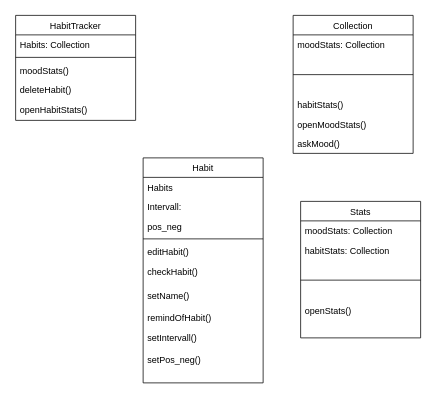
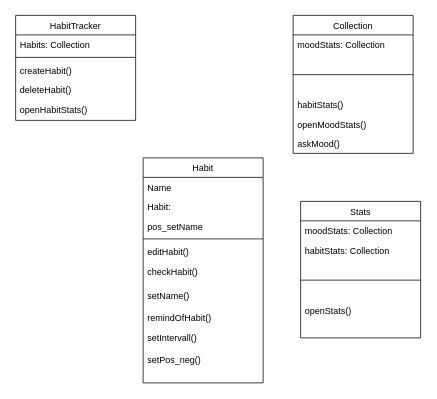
  <mxCell id="0" />
  <mxCell id="1" parent="0" />
  <mxCell id="2" value="Habit" style="swimlane;fontStyle=0;align=center;verticalAlign=top;childLayout=stackLayout;horizontal=1;startSize=26;horizontalStack=0;resizeParent=1;resizeLast=0;collapsible=1;marginBottom=0;rounded=0;shadow=0;strokeWidth=1;" parent="1" vertex="1"><mxGeometry x="190" y="210" width="160" height="300" as="geometry"><mxRectangle x="230" y="140" width="160" height="26" as="alternateBounds" /></mxGeometry></mxCell>
- <mxCell id="3" value="Habits" style="text;align=left;verticalAlign=top;spacingLeft=4;spacingRight=4;overflow=hidden;rotatable=0;points=[[0,0.5],[1,0.5]];portConstraint=eastwest;" parent="2" vertex="1"><mxGeometry y="26" width="160" height="26" as="geometry" /></mxCell>
- <mxCell id="4" value="Intervall: " style="text;align=left;verticalAlign=top;spacingLeft=4;spacingRight=4;overflow=hidden;rotatable=0;points=[[0,0.5],[1,0.5]];portConstraint=eastwest;rounded=0;shadow=0;html=0;" parent="2" vertex="1"><mxGeometry y="52" width="160" height="26" as="geometry" /></mxCell>
- <mxCell id="5" value="pos_neg" style="text;align=left;verticalAlign=top;spacingLeft=4;spacingRight=4;overflow=hidden;rotatable=0;points=[[0,0.5],[1,0.5]];portConstraint=eastwest;rounded=0;shadow=0;html=0;" parent="2" vertex="1"><mxGeometry y="78" width="160" height="26" as="geometry" /></mxCell>
+ <mxCell id="3" value="Name" style="text;align=left;verticalAlign=top;spacingLeft=4;spacingRight=4;overflow=hidden;rotatable=0;points=[[0,0.5],[1,0.5]];portConstraint=eastwest;" parent="2" vertex="1"><mxGeometry y="26" width="160" height="26" as="geometry" /></mxCell>
+ <mxCell id="4" value="Habit: " style="text;align=left;verticalAlign=top;spacingLeft=4;spacingRight=4;overflow=hidden;rotatable=0;points=[[0,0.5],[1,0.5]];portConstraint=eastwest;rounded=0;shadow=0;html=0;" parent="2" vertex="1"><mxGeometry y="52" width="160" height="26" as="geometry" /></mxCell>
+ <mxCell id="5" value="pos_setName" style="text;align=left;verticalAlign=top;spacingLeft=4;spacingRight=4;overflow=hidden;rotatable=0;points=[[0,0.5],[1,0.5]];portConstraint=eastwest;rounded=0;shadow=0;html=0;" parent="2" vertex="1"><mxGeometry y="78" width="160" height="26" as="geometry" /></mxCell>
  <mxCell id="6" value="" style="line;html=1;strokeWidth=1;align=left;verticalAlign=middle;spacingTop=-1;spacingLeft=3;spacingRight=3;rotatable=0;labelPosition=right;points=[];portConstraint=eastwest;" parent="2" vertex="1"><mxGeometry y="104" width="160" height="8" as="geometry" /></mxCell>
  <mxCell id="7" value="editHabit()" style="text;align=left;verticalAlign=top;spacingLeft=4;spacingRight=4;overflow=hidden;rotatable=0;points=[[0,0.5],[1,0.5]];portConstraint=eastwest;" parent="2" vertex="1"><mxGeometry y="112" width="160" height="26" as="geometry" /></mxCell>
  <mxCell id="8" value="checkHabit()" style="text;align=left;verticalAlign=top;spacingLeft=4;spacingRight=4;overflow=hidden;rotatable=0;points=[[0,0.5],[1,0.5]];portConstraint=eastwest;" vertex="1" parent="2"><mxGeometry y="138" width="160" height="32" as="geometry" /></mxCell>
  <mxCell id="9" value="setName()" style="text;align=left;verticalAlign=top;spacingLeft=4;spacingRight=4;overflow=hidden;rotatable=0;points=[[0,0.5],[1,0.5]];portConstraint=eastwest;" vertex="1" parent="2"><mxGeometry y="170" width="160" height="30" as="geometry" /></mxCell>
  <mxCell id="10" value="remindOfHabit()" style="text;align=left;verticalAlign=top;spacingLeft=4;spacingRight=4;overflow=hidden;rotatable=0;points=[[0,0.5],[1,0.5]];portConstraint=eastwest;" vertex="1" parent="2"><mxGeometry y="200" width="160" height="26" as="geometry" /></mxCell>
  <mxCell id="11" value="setIntervall()" style="text;align=left;verticalAlign=top;spacingLeft=4;spacingRight=4;overflow=hidden;rotatable=0;points=[[0,0.5],[1,0.5]];portConstraint=eastwest;" vertex="1" parent="2"><mxGeometry y="226" width="160" height="30" as="geometry" /></mxCell>
  <mxCell id="12" value="setPos_neg()" style="text;align=left;verticalAlign=top;spacingLeft=4;spacingRight=4;overflow=hidden;rotatable=0;points=[[0,0.5],[1,0.5]];portConstraint=eastwest;" vertex="1" parent="2"><mxGeometry y="256" width="160" height="30" as="geometry" /></mxCell>
  <mxCell id="13" value="HabitTracker" style="swimlane;fontStyle=0;align=center;verticalAlign=top;childLayout=stackLayout;horizontal=1;startSize=26;horizontalStack=0;resizeParent=1;resizeLast=0;collapsible=1;marginBottom=0;rounded=0;shadow=0;strokeWidth=1;" vertex="1" parent="1"><mxGeometry x="20" y="20" width="160" height="140" as="geometry"><mxRectangle x="230" y="140" width="160" height="26" as="alternateBounds" /></mxGeometry></mxCell>
  <mxCell id="14" value="Habits: Collection" style="text;align=left;verticalAlign=top;spacingLeft=4;spacingRight=4;overflow=hidden;rotatable=0;points=[[0,0.5],[1,0.5]];portConstraint=eastwest;" vertex="1" parent="13"><mxGeometry y="26" width="160" height="26" as="geometry" /></mxCell>
  <mxCell id="15" value="" style="line;html=1;strokeWidth=1;align=left;verticalAlign=middle;spacingTop=-1;spacingLeft=3;spacingRight=3;rotatable=0;labelPosition=right;points=[];portConstraint=eastwest;" vertex="1" parent="13"><mxGeometry y="52" width="160" height="8" as="geometry" /></mxCell>
- <mxCell id="16" value="moodStats()" style="text;align=left;verticalAlign=top;spacingLeft=4;spacingRight=4;overflow=hidden;rotatable=0;points=[[0,0.5],[1,0.5]];portConstraint=eastwest;rounded=0;shadow=0;html=0;" vertex="1" parent="13"><mxGeometry y="60" width="160" height="26" as="geometry" /></mxCell>
+ <mxCell id="16" value="createHabit()" style="text;align=left;verticalAlign=top;spacingLeft=4;spacingRight=4;overflow=hidden;rotatable=0;points=[[0,0.5],[1,0.5]];portConstraint=eastwest;rounded=0;shadow=0;html=0;" vertex="1" parent="13"><mxGeometry y="60" width="160" height="26" as="geometry" /></mxCell>
  <mxCell id="17" value="deleteHabit()" style="text;align=left;verticalAlign=top;spacingLeft=4;spacingRight=4;overflow=hidden;rotatable=0;points=[[0,0.5],[1,0.5]];portConstraint=eastwest;rounded=0;shadow=0;html=0;" vertex="1" parent="13"><mxGeometry y="86" width="160" height="26" as="geometry" /></mxCell>
  <mxCell id="18" value="openHabitStats()" style="text;align=left;verticalAlign=top;spacingLeft=4;spacingRight=4;overflow=hidden;rotatable=0;points=[[0,0.5],[1,0.5]];portConstraint=eastwest;rounded=0;shadow=0;html=0;" vertex="1" parent="13"><mxGeometry y="112" width="160" height="26" as="geometry" /></mxCell>
  <mxCell id="19" value="Collection" style="swimlane;fontStyle=0;align=center;verticalAlign=top;childLayout=stackLayout;horizontal=1;startSize=26;horizontalStack=0;resizeParent=1;resizeLast=0;collapsible=1;marginBottom=0;rounded=0;shadow=0;strokeWidth=1;" vertex="1" parent="1"><mxGeometry x="390" y="20" width="160" height="184" as="geometry"><mxRectangle x="230" y="140" width="160" height="26" as="alternateBounds" /></mxGeometry></mxCell>
  <mxCell id="20" value="moodStats: Collection" style="text;align=left;verticalAlign=top;spacingLeft=4;spacingRight=4;overflow=hidden;rotatable=0;points=[[0,0.5],[1,0.5]];portConstraint=eastwest;rounded=0;shadow=0;html=0;" vertex="1" parent="19"><mxGeometry y="26" width="160" height="26" as="geometry" /></mxCell>
  <mxCell id="21" value="" style="line;html=1;strokeWidth=1;align=left;verticalAlign=middle;spacingTop=-1;spacingLeft=3;spacingRight=3;rotatable=0;labelPosition=right;points=[];portConstraint=eastwest;" vertex="1" parent="19"><mxGeometry y="52" width="160" height="54" as="geometry" /></mxCell>
  <mxCell id="22" value="habitStats()" style="text;align=left;verticalAlign=top;spacingLeft=4;spacingRight=4;overflow=hidden;rotatable=0;points=[[0,0.5],[1,0.5]];portConstraint=eastwest;rounded=0;shadow=0;html=0;" vertex="1" parent="19"><mxGeometry y="106" width="160" height="26" as="geometry" /></mxCell>
  <mxCell id="23" value="openMoodStats()" style="text;align=left;verticalAlign=top;spacingLeft=4;spacingRight=4;overflow=hidden;rotatable=0;points=[[0,0.5],[1,0.5]];portConstraint=eastwest;rounded=0;shadow=0;html=0;" vertex="1" parent="19"><mxGeometry y="132" width="160" height="26" as="geometry" /></mxCell>
  <mxCell id="24" value="askMood()" style="text;align=left;verticalAlign=top;spacingLeft=4;spacingRight=4;overflow=hidden;rotatable=0;points=[[0,0.5],[1,0.5]];portConstraint=eastwest;rounded=0;shadow=0;html=0;" vertex="1" parent="19"><mxGeometry y="158" width="160" height="26" as="geometry" /></mxCell>
  <mxCell id="25" value="Stats" style="swimlane;fontStyle=0;align=center;verticalAlign=top;childLayout=stackLayout;horizontal=1;startSize=26;horizontalStack=0;resizeParent=1;resizeLast=0;collapsible=1;marginBottom=0;rounded=0;shadow=0;strokeWidth=1;" vertex="1" parent="1"><mxGeometry x="400" y="268" width="160" height="182" as="geometry"><mxRectangle x="230" y="140" width="160" height="26" as="alternateBounds" /></mxGeometry></mxCell>
  <mxCell id="26" value="moodStats: Collection" style="text;align=left;verticalAlign=top;spacingLeft=4;spacingRight=4;overflow=hidden;rotatable=0;points=[[0,0.5],[1,0.5]];portConstraint=eastwest;rounded=0;shadow=0;html=0;" vertex="1" parent="25"><mxGeometry y="26" width="160" height="26" as="geometry" /></mxCell>
  <mxCell id="27" value="habitStats: Collection" style="text;align=left;verticalAlign=top;spacingLeft=4;spacingRight=4;overflow=hidden;rotatable=0;points=[[0,0.5],[1,0.5]];portConstraint=eastwest;rounded=0;shadow=0;html=0;" vertex="1" parent="25"><mxGeometry y="52" width="160" height="26" as="geometry" /></mxCell>
  <mxCell id="28" value="" style="line;html=1;strokeWidth=1;align=left;verticalAlign=middle;spacingTop=-1;spacingLeft=3;spacingRight=3;rotatable=0;labelPosition=right;points=[];portConstraint=eastwest;" vertex="1" parent="25"><mxGeometry y="78" width="160" height="54" as="geometry" /></mxCell>
  <mxCell id="29" value="openStats()" style="text;align=left;verticalAlign=top;spacingLeft=4;spacingRight=4;overflow=hidden;rotatable=0;points=[[0,0.5],[1,0.5]];portConstraint=eastwest;rounded=0;shadow=0;html=0;" vertex="1" parent="25"><mxGeometry y="132" width="160" height="26" as="geometry" /></mxCell>
